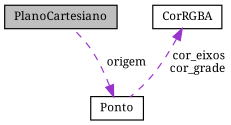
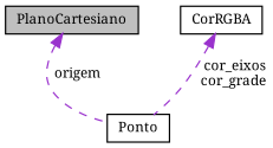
  digraph {
    fontname="Noto Serif"
    node [color=black fillcolor=white fontname="Noto Serif" fontsize=10 shape=record style=filled]
    edge [color=darkorchid3 dir=back fontname="Noto Serif" fontsize=10 labelfontname=Helvetica labelfontsize=10 style=dashed]
    n1 [fillcolor=grey75 fontcolor=black height=0.2 label=PlanoCartesiano width=0.4]
    n2 [height=0.2 label=Ponto width=0.4]
    n3 [height=0.2 label=CorRGBA width=0.4]
-   n2 -> n1 [label=" origem"]
+   n1 -> n2 [label=" origem"]
    n3 -> n2 [label=" cor_eixos\ncor_grade"]
  }
